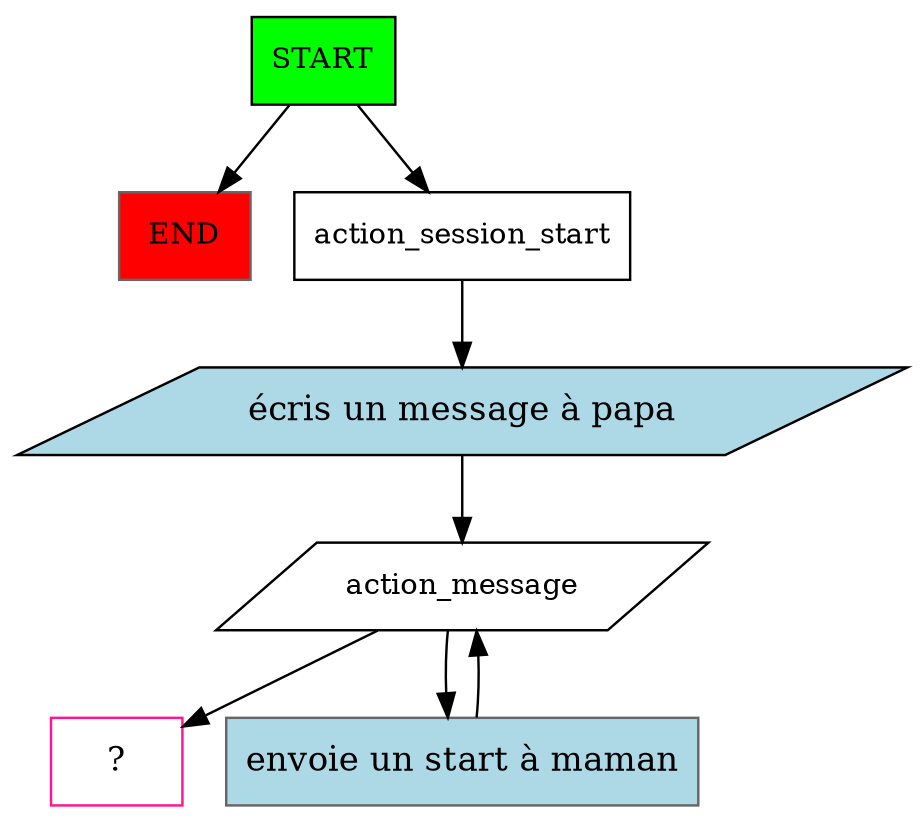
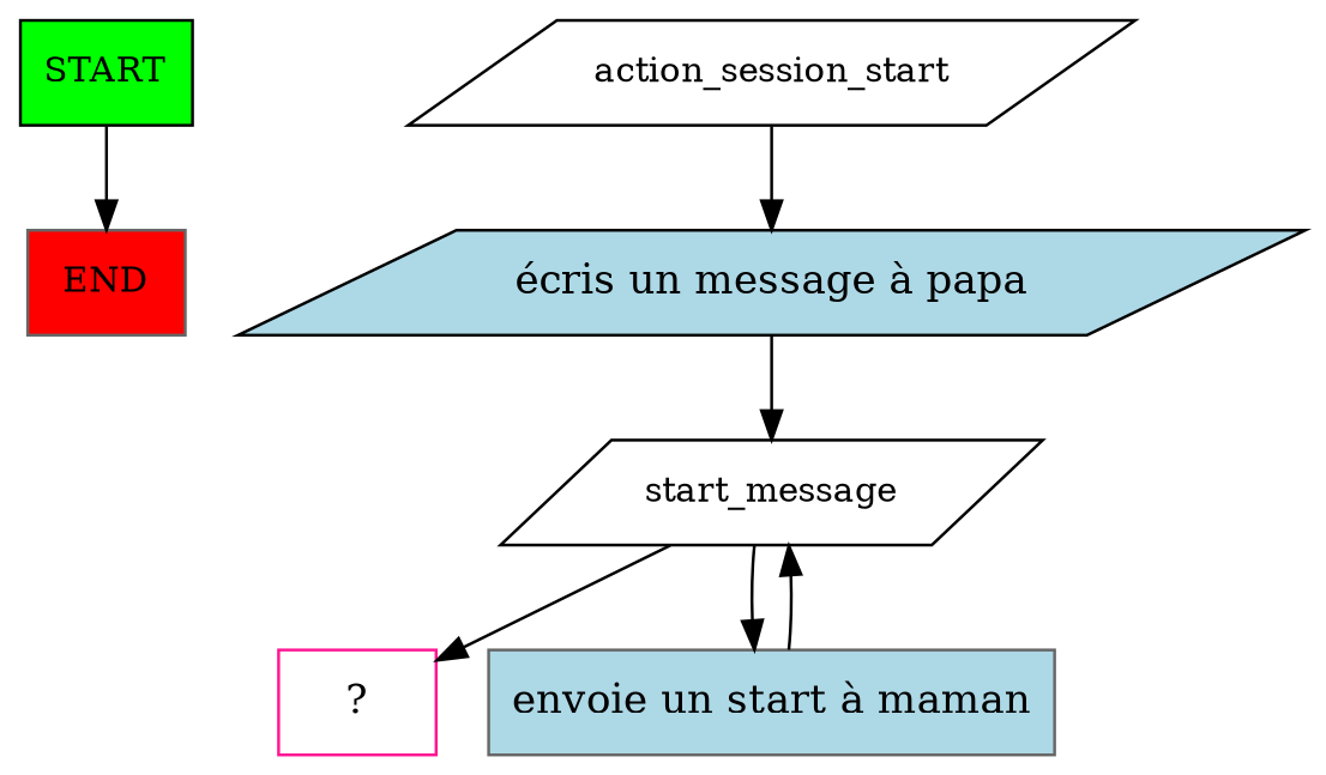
  digraph {
    node [color=black fontsize=12 shape=box style=filled]
    n1 [fillcolor=green label=START]
    n2 [color=gray40 fillcolor=red label=END]
-   n3 [label=action_session_start style=""]
+   n3 [label=action_session_start shape=parallelogram style=""]
    n4 [fillcolor=lightblue label="écris un message à papa" shape=parallelogram fontsize=""]
-   n5 [label=action_message shape=parallelogram style=""]
+   n5 [label=start_message shape=parallelogram style=""]
    n6 [color=deeppink label="  ?  " fontsize="" style=""]
    n7 [color=gray40 fillcolor=lightblue label="envoie un start à maman" fontsize=""]
    n1 -> n2
-   n1 -> n3
    n3 -> n4
    n4 -> n5
    n5 -> n6
    n5 -> n7
    n7 -> n5
  }
